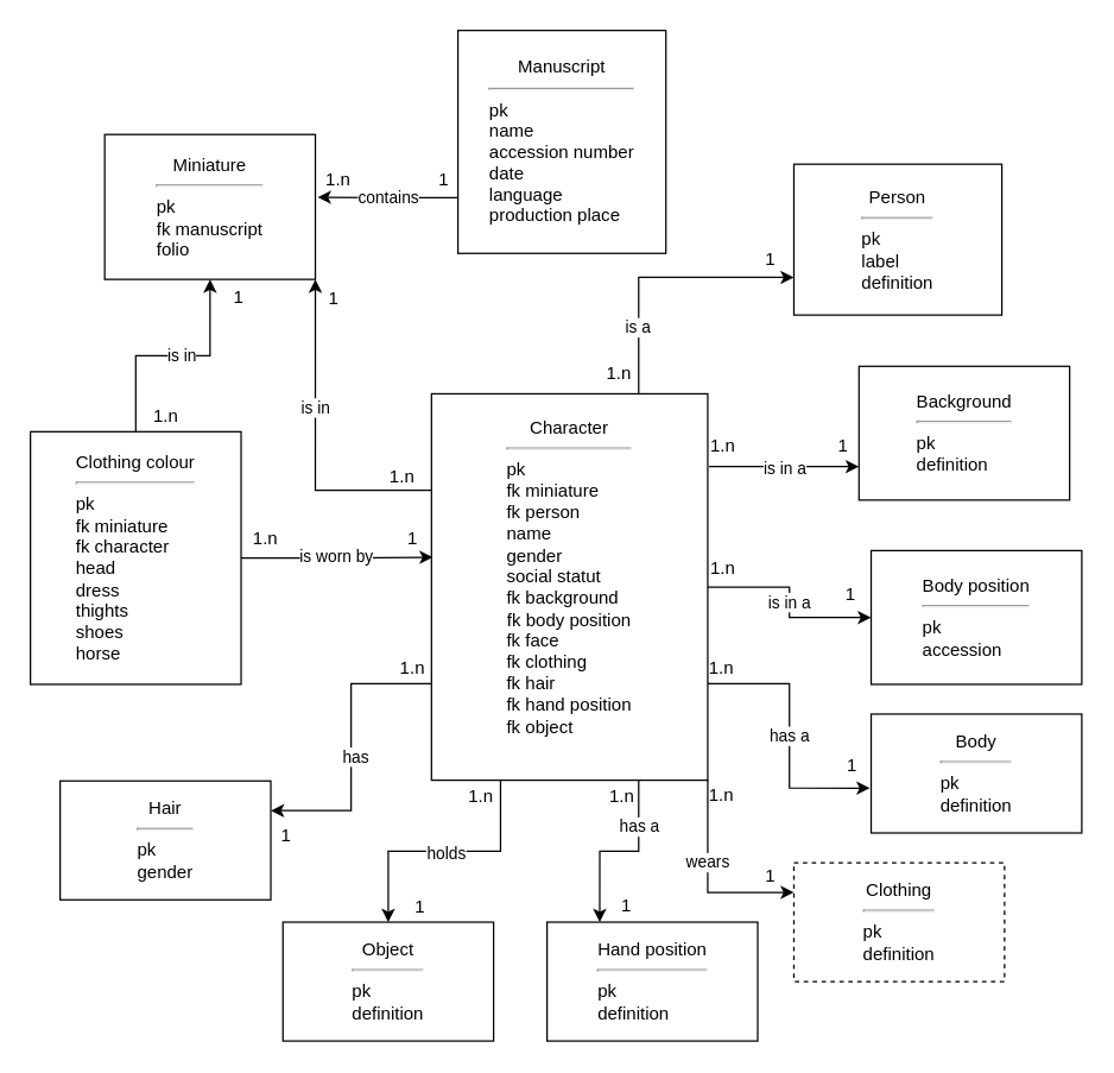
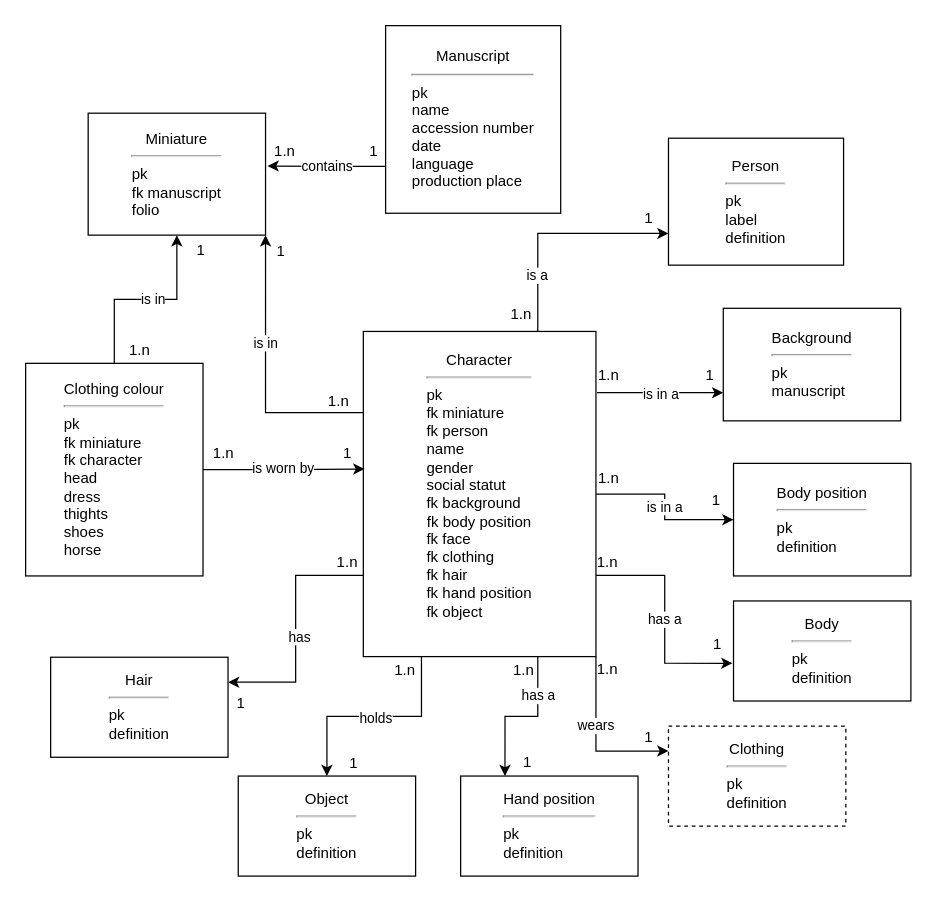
  <mxCell id="0" />
  <mxCell id="1" parent="0" />
  <mxCell id="2" value="contains" style="edgeStyle=orthogonalEdgeStyle;rounded=0;orthogonalLoop=1;jettySize=auto;html=1;exitX=0;exitY=0.75;exitDx=0;exitDy=0;entryX=1.011;entryY=0.433;entryDx=0;entryDy=0;entryPerimeter=0;" parent="1" source="3" target="4" edge="1"><mxGeometry relative="1" as="geometry" /></mxCell>
  <mxCell id="3" value="&lt;div&gt;Manuscript&lt;/div&gt;&lt;div&gt;&lt;hr&gt;&lt;/div&gt;&lt;div align=&quot;left&quot;&gt;pk&lt;/div&gt;&lt;div align=&quot;left&quot;&gt;name&lt;br&gt;&lt;/div&gt;&lt;div align=&quot;left&quot;&gt;accession number&lt;/div&gt;&lt;div align=&quot;left&quot;&gt;date&lt;/div&gt;&lt;div align=&quot;left&quot;&gt;language&lt;br&gt;&lt;/div&gt;&lt;div align=&quot;left&quot;&gt;production place&lt;br&gt;&lt;/div&gt;" style="rounded=0;whiteSpace=wrap;html=1;" parent="1" vertex="1"><mxGeometry x="307.82" y="20" width="140" height="150" as="geometry" /></mxCell>
  <mxCell id="4" value="&lt;div&gt;Miniature&lt;br&gt;&lt;/div&gt;&lt;div&gt;&lt;hr&gt;&lt;/div&gt;&lt;div align=&quot;left&quot;&gt;pk&lt;/div&gt;&lt;div align=&quot;left&quot;&gt;fk manuscript&lt;/div&gt;&lt;div align=&quot;left&quot;&gt;folio&lt;/div&gt;" style="rounded=0;whiteSpace=wrap;html=1;" parent="1" vertex="1"><mxGeometry x="70" y="90" width="141.82" height="97.5" as="geometry" /></mxCell>
  <mxCell id="5" value="&lt;div align=&quot;center&quot;&gt;Person&lt;br&gt;&lt;/div&gt;&lt;div align=&quot;center&quot;&gt;&lt;hr&gt;&lt;/div&gt;&lt;div align=&quot;left&quot;&gt;pk&lt;/div&gt;&lt;div align=&quot;left&quot;&gt;label&lt;/div&gt;&lt;div align=&quot;left&quot;&gt;definition&lt;br&gt;&lt;/div&gt;" style="rounded=0;whiteSpace=wrap;html=1;align=center;" parent="1" vertex="1"><mxGeometry x="534" y="110" width="140" height="101.5" as="geometry" /></mxCell>
  <mxCell id="6" value="1" style="text;html=1;align=center;verticalAlign=middle;resizable=0;points=[];autosize=1;strokeColor=none;fillColor=none;" parent="1" vertex="1"><mxGeometry x="283" y="106" width="30" height="30" as="geometry" /></mxCell>
  <mxCell id="7" style="edgeStyle=orthogonalEdgeStyle;rounded=0;orthogonalLoop=1;jettySize=auto;html=1;exitX=0.75;exitY=0;exitDx=0;exitDy=0;entryX=0;entryY=0.75;entryDx=0;entryDy=0;" parent="1" source="22" target="5" edge="1"><mxGeometry relative="1" as="geometry" /></mxCell>
  <mxCell id="8" value="is a " style="edgeLabel;html=1;align=center;verticalAlign=middle;resizable=0;points=[];" parent="7" vertex="1" connectable="0"><mxGeometry x="-0.518" y="1" relative="1" as="geometry"><mxPoint y="-1" as="offset" /></mxGeometry></mxCell>
  <mxCell id="9" style="edgeStyle=orthogonalEdgeStyle;rounded=0;orthogonalLoop=1;jettySize=auto;html=1;exitX=1.005;exitY=0.188;exitDx=0;exitDy=0;entryX=0;entryY=0.75;entryDx=0;entryDy=0;exitPerimeter=0;" parent="1" source="22" target="23" edge="1"><mxGeometry relative="1" as="geometry" /></mxCell>
  <mxCell id="10" value="is in a" style="edgeLabel;html=1;align=center;verticalAlign=middle;resizable=0;points=[];" parent="9" vertex="1" connectable="0"><mxGeometry x="0.017" y="-1" relative="1" as="geometry"><mxPoint as="offset" /></mxGeometry></mxCell>
  <mxCell id="11" value="is in a" style="edgeStyle=orthogonalEdgeStyle;rounded=0;orthogonalLoop=1;jettySize=auto;html=1;exitX=1;exitY=0.5;exitDx=0;exitDy=0;entryX=0;entryY=0.5;entryDx=0;entryDy=0;" parent="1" source="22" target="24" edge="1"><mxGeometry relative="1" as="geometry" /></mxCell>
  <mxCell id="12" value="has a" style="edgeStyle=orthogonalEdgeStyle;rounded=0;orthogonalLoop=1;jettySize=auto;html=1;exitX=1;exitY=0.75;exitDx=0;exitDy=0;entryX=-0.006;entryY=0.623;entryDx=0;entryDy=0;entryPerimeter=0;" parent="1" source="22" target="30" edge="1"><mxGeometry relative="1" as="geometry" /></mxCell>
  <mxCell id="13" value="wears" style="edgeStyle=orthogonalEdgeStyle;rounded=0;orthogonalLoop=1;jettySize=auto;html=1;exitX=1;exitY=1;exitDx=0;exitDy=0;entryX=0;entryY=0.25;entryDx=0;entryDy=0;" parent="1" source="22" target="25" edge="1"><mxGeometry x="-0.169" relative="1" as="geometry"><mxPoint as="offset" /></mxGeometry></mxCell>
  <mxCell id="14" style="edgeStyle=orthogonalEdgeStyle;rounded=0;orthogonalLoop=1;jettySize=auto;html=1;exitX=0.75;exitY=1;exitDx=0;exitDy=0;entryX=0.25;entryY=0;entryDx=0;entryDy=0;" parent="1" source="22" target="32" edge="1"><mxGeometry relative="1" as="geometry" /></mxCell>
  <mxCell id="15" value="has a" style="edgeLabel;html=1;align=center;verticalAlign=middle;resizable=0;points=[];" parent="14" vertex="1" connectable="0"><mxGeometry x="-0.468" relative="1" as="geometry"><mxPoint y="-1" as="offset" /></mxGeometry></mxCell>
  <mxCell id="16" style="edgeStyle=orthogonalEdgeStyle;rounded=0;orthogonalLoop=1;jettySize=auto;html=1;exitX=0.25;exitY=1;exitDx=0;exitDy=0;entryX=0.5;entryY=0;entryDx=0;entryDy=0;" parent="1" source="22" target="33" edge="1"><mxGeometry relative="1" as="geometry" /></mxCell>
  <mxCell id="17" value="holds" style="edgeLabel;html=1;align=center;verticalAlign=middle;resizable=0;points=[];" parent="16" vertex="1" connectable="0"><mxGeometry x="-0.006" y="1" relative="1" as="geometry"><mxPoint as="offset" /></mxGeometry></mxCell>
  <mxCell id="18" style="edgeStyle=orthogonalEdgeStyle;rounded=0;orthogonalLoop=1;jettySize=auto;html=1;exitX=0;exitY=0.75;exitDx=0;exitDy=0;entryX=1;entryY=0.25;entryDx=0;entryDy=0;" parent="1" source="22" target="31" edge="1"><mxGeometry relative="1" as="geometry" /></mxCell>
  <mxCell id="19" value="has" style="edgeLabel;html=1;align=center;verticalAlign=middle;resizable=0;points=[];" vertex="1" connectable="0" parent="18"><mxGeometry x="0.067" y="3" relative="1" as="geometry"><mxPoint as="offset" /></mxGeometry></mxCell>
  <mxCell id="20" style="edgeStyle=orthogonalEdgeStyle;rounded=0;orthogonalLoop=1;jettySize=auto;html=1;exitX=0;exitY=0.25;exitDx=0;exitDy=0;entryX=1;entryY=1;entryDx=0;entryDy=0;" edge="1" parent="1" source="22" target="4"><mxGeometry relative="1" as="geometry" /></mxCell>
  <mxCell id="21" value="is in" style="edgeLabel;html=1;align=center;verticalAlign=middle;resizable=0;points=[];" vertex="1" connectable="0" parent="20"><mxGeometry x="0.221" relative="1" as="geometry"><mxPoint as="offset" /></mxGeometry></mxCell>
  <mxCell id="22" value="&lt;div align=&quot;center&quot;&gt;Character&lt;br&gt;&lt;/div&gt;&lt;div align=&quot;center&quot;&gt;&lt;hr&gt;&lt;/div&gt;&lt;div align=&quot;left&quot;&gt;pk&lt;/div&gt;&lt;div align=&quot;left&quot;&gt;fk miniature&lt;br&gt;&lt;/div&gt;&lt;div align=&quot;left&quot;&gt;fk person&lt;br&gt;&lt;/div&gt;&lt;div align=&quot;left&quot;&gt;name&lt;/div&gt;&lt;div align=&quot;left&quot;&gt;gender&lt;/div&gt;&lt;div align=&quot;left&quot;&gt;social statut&lt;br&gt;&lt;/div&gt;&lt;div align=&quot;left&quot;&gt;fk background&lt;/div&gt;&lt;div&gt;fk body position&lt;/div&gt;&lt;div align=&quot;left&quot;&gt;fk face&lt;/div&gt;&lt;div align=&quot;left&quot;&gt;fk clothing&lt;/div&gt;&lt;div align=&quot;left&quot;&gt;fk hair&lt;/div&gt;&lt;div align=&quot;left&quot;&gt;fk hand position&lt;/div&gt;&lt;div align=&quot;left&quot;&gt;fk object&lt;br&gt;&lt;/div&gt;&lt;div&gt;&lt;br&gt;&lt;/div&gt;" style="rounded=0;whiteSpace=wrap;html=1;align=center;" parent="1" vertex="1"><mxGeometry x="290" y="264.5" width="186" height="260" as="geometry" /></mxCell>
- <mxCell id="23" value="&lt;div&gt;Background&lt;br&gt;&lt;/div&gt;&lt;div&gt;&lt;hr&gt;&lt;/div&gt;&lt;div align=&quot;left&quot;&gt;pk&lt;/div&gt;&lt;div align=&quot;left&quot;&gt;definition&lt;/div&gt;" style="rounded=0;whiteSpace=wrap;html=1;" parent="1" vertex="1"><mxGeometry x="577.82" y="246" width="141.82" height="90" as="geometry" /></mxCell>
- <mxCell id="24" value="&lt;div&gt;Body position&lt;br&gt;&lt;/div&gt;&lt;div&gt;&lt;hr&gt;&lt;/div&gt;&lt;div align=&quot;left&quot;&gt;pk&lt;/div&gt;&lt;div align=&quot;left&quot;&gt;accession&lt;/div&gt;" style="rounded=0;whiteSpace=wrap;html=1;" parent="1" vertex="1"><mxGeometry x="586" y="370" width="141.82" height="90" as="geometry" /></mxCell>
+ <mxCell id="23" value="&lt;div&gt;Background&lt;br&gt;&lt;/div&gt;&lt;div&gt;&lt;hr&gt;&lt;/div&gt;&lt;div align=&quot;left&quot;&gt;pk&lt;/div&gt;&lt;div align=&quot;left&quot;&gt;manuscript&lt;/div&gt;" style="rounded=0;whiteSpace=wrap;html=1;" parent="1" vertex="1"><mxGeometry x="577.82" y="246" width="141.82" height="90" as="geometry" /></mxCell>
+ <mxCell id="24" value="&lt;div&gt;Body position&lt;br&gt;&lt;/div&gt;&lt;div&gt;&lt;hr&gt;&lt;/div&gt;&lt;div align=&quot;left&quot;&gt;pk&lt;/div&gt;&lt;div align=&quot;left&quot;&gt;definition&lt;/div&gt;" style="rounded=0;whiteSpace=wrap;html=1;" parent="1" vertex="1"><mxGeometry x="586" y="370" width="141.82" height="90" as="geometry" /></mxCell>
  <mxCell id="25" value="&lt;div&gt;Clothing&lt;br&gt;&lt;/div&gt;&lt;div&gt;&lt;hr&gt;&lt;/div&gt;&lt;div align=&quot;left&quot;&gt;pk&lt;/div&gt;&lt;div align=&quot;left&quot;&gt;definition&lt;/div&gt;" style="rounded=0;whiteSpace=wrap;html=1;dashed=1;" parent="1" vertex="1"><mxGeometry x="534" y="580" width="141.82" height="80" as="geometry" /></mxCell>
  <mxCell id="26" value="is worn by" style="edgeStyle=orthogonalEdgeStyle;rounded=0;orthogonalLoop=1;jettySize=auto;html=1;exitX=1;exitY=0.5;exitDx=0;exitDy=0;entryX=0.005;entryY=0.423;entryDx=0;entryDy=0;entryPerimeter=0;" parent="1" source="29" target="22" edge="1"><mxGeometry relative="1" as="geometry" /></mxCell>
  <mxCell id="27" style="edgeStyle=orthogonalEdgeStyle;rounded=0;orthogonalLoop=1;jettySize=auto;html=1;exitX=0.5;exitY=0;exitDx=0;exitDy=0;entryX=0.5;entryY=1;entryDx=0;entryDy=0;" parent="1" source="29" target="4" edge="1"><mxGeometry relative="1" as="geometry" /></mxCell>
  <mxCell id="28" value="is in" style="edgeLabel;html=1;align=center;verticalAlign=middle;resizable=0;points=[];" vertex="1" connectable="0" parent="27"><mxGeometry x="0.078" relative="1" as="geometry"><mxPoint as="offset" /></mxGeometry></mxCell>
  <mxCell id="29" value="&lt;div&gt;Clothing colour&lt;br&gt;&lt;/div&gt;&lt;div&gt;&lt;hr&gt;&lt;/div&gt;&lt;div align=&quot;left&quot;&gt;pk&lt;/div&gt;&lt;div align=&quot;left&quot;&gt;fk miniature&lt;br&gt;&lt;/div&gt;&lt;div align=&quot;left&quot;&gt;fk character&lt;/div&gt;&lt;div align=&quot;left&quot;&gt;head&lt;/div&gt;&lt;div align=&quot;left&quot;&gt;dress&lt;/div&gt;&lt;div align=&quot;left&quot;&gt;thights&lt;/div&gt;&lt;div align=&quot;left&quot;&gt;shoes&lt;/div&gt;&lt;div align=&quot;left&quot;&gt;horse&lt;br&gt;&lt;/div&gt;" style="rounded=0;whiteSpace=wrap;html=1;" parent="1" vertex="1"><mxGeometry x="20" y="290" width="141.82" height="170" as="geometry" /></mxCell>
  <mxCell id="30" value="&lt;div&gt;Body&lt;br&gt;&lt;/div&gt;&lt;div&gt;&lt;hr&gt;&lt;/div&gt;&lt;div align=&quot;left&quot;&gt;pk&lt;/div&gt;&lt;div align=&quot;left&quot;&gt;definition&lt;/div&gt;" style="rounded=0;whiteSpace=wrap;html=1;" parent="1" vertex="1"><mxGeometry x="586" y="480" width="141.82" height="80" as="geometry" /></mxCell>
- <mxCell id="31" value="&lt;div&gt;Hair&lt;br&gt;&lt;/div&gt;&lt;div&gt;&lt;hr&gt;&lt;/div&gt;&lt;div align=&quot;left&quot;&gt;pk&lt;/div&gt;&lt;div align=&quot;left&quot;&gt;gender&lt;/div&gt;" style="rounded=0;whiteSpace=wrap;html=1;" parent="1" vertex="1"><mxGeometry x="40" y="525" width="141.82" height="80" as="geometry" /></mxCell>
+ <mxCell id="31" value="&lt;div&gt;Hair&lt;br&gt;&lt;/div&gt;&lt;div&gt;&lt;hr&gt;&lt;/div&gt;&lt;div align=&quot;left&quot;&gt;pk&lt;/div&gt;&lt;div align=&quot;left&quot;&gt;definition&lt;/div&gt;" style="rounded=0;whiteSpace=wrap;html=1;" parent="1" vertex="1"><mxGeometry x="40" y="525" width="141.82" height="80" as="geometry" /></mxCell>
  <mxCell id="32" value="&lt;div&gt;Hand position&lt;br&gt;&lt;/div&gt;&lt;div&gt;&lt;hr&gt;&lt;/div&gt;&lt;div align=&quot;left&quot;&gt;pk&lt;/div&gt;&lt;div align=&quot;left&quot;&gt;definition&lt;/div&gt;" style="rounded=0;whiteSpace=wrap;html=1;" parent="1" vertex="1"><mxGeometry x="367.82" y="620" width="141.82" height="80" as="geometry" /></mxCell>
  <mxCell id="33" value="&lt;div&gt;Object&lt;br&gt;&lt;/div&gt;&lt;div&gt;&lt;hr&gt;&lt;/div&gt;&lt;div align=&quot;left&quot;&gt;pk&lt;/div&gt;&lt;div align=&quot;left&quot;&gt;definition&lt;/div&gt;" style="rounded=0;whiteSpace=wrap;html=1;" parent="1" vertex="1"><mxGeometry x="190" y="620" width="141.82" height="80" as="geometry" /></mxCell>
  <mxCell id="34" value="1.n" style="text;html=1;align=center;verticalAlign=middle;resizable=0;points=[];autosize=1;strokeColor=none;fillColor=none;" parent="1" vertex="1"><mxGeometry x="207" y="106" width="40" height="30" as="geometry" /></mxCell>
  <mxCell id="35" value="1.n" style="text;html=1;align=center;verticalAlign=middle;resizable=0;points=[];autosize=1;strokeColor=none;fillColor=none;" parent="1" vertex="1"><mxGeometry x="396" y="235.5" width="40" height="30" as="geometry" /></mxCell>
  <mxCell id="36" value="1" style="text;html=1;align=center;verticalAlign=middle;resizable=0;points=[];autosize=1;strokeColor=none;fillColor=none;" parent="1" vertex="1"><mxGeometry x="503" y="159" width="30" height="30" as="geometry" /></mxCell>
  <mxCell id="37" value="1.n" style="text;html=1;align=center;verticalAlign=middle;resizable=0;points=[];autosize=1;strokeColor=none;fillColor=none;" parent="1" vertex="1"><mxGeometry x="466" y="285" width="40" height="30" as="geometry" /></mxCell>
  <mxCell id="38" value="1" style="text;html=1;align=center;verticalAlign=middle;resizable=0;points=[];autosize=1;strokeColor=none;fillColor=none;" parent="1" vertex="1"><mxGeometry x="551.82" y="285" width="30" height="30" as="geometry" /></mxCell>
  <mxCell id="39" value="1.n" style="text;html=1;align=center;verticalAlign=middle;resizable=0;points=[];autosize=1;strokeColor=none;fillColor=none;" parent="1" vertex="1"><mxGeometry x="466" y="367" width="40" height="30" as="geometry" /></mxCell>
  <mxCell id="40" value="1" style="text;html=1;align=center;verticalAlign=middle;resizable=0;points=[];autosize=1;strokeColor=none;fillColor=none;" parent="1" vertex="1"><mxGeometry x="556.82" y="384.5" width="30" height="30" as="geometry" /></mxCell>
  <mxCell id="41" value="1.n" style="text;html=1;align=center;verticalAlign=middle;resizable=0;points=[];autosize=1;strokeColor=none;fillColor=none;" parent="1" vertex="1"><mxGeometry x="464.64" y="434" width="40" height="30" as="geometry" /></mxCell>
  <mxCell id="42" value="1" style="text;html=1;align=center;verticalAlign=middle;resizable=0;points=[];autosize=1;strokeColor=none;fillColor=none;" parent="1" vertex="1"><mxGeometry x="557.82" y="500" width="30" height="30" as="geometry" /></mxCell>
  <mxCell id="43" value="1.n" style="text;html=1;align=center;verticalAlign=middle;resizable=0;points=[];autosize=1;strokeColor=none;fillColor=none;" parent="1" vertex="1"><mxGeometry x="465" y="520" width="40" height="30" as="geometry" /></mxCell>
  <mxCell id="44" value="1" style="text;html=1;align=center;verticalAlign=middle;resizable=0;points=[];autosize=1;strokeColor=none;fillColor=none;" parent="1" vertex="1"><mxGeometry x="503" y="574" width="30" height="30" as="geometry" /></mxCell>
  <mxCell id="45" value="1.n" style="text;html=1;align=center;verticalAlign=middle;resizable=0;points=[];autosize=1;strokeColor=none;fillColor=none;" parent="1" vertex="1"><mxGeometry x="398" y="521" width="40" height="30" as="geometry" /></mxCell>
  <mxCell id="46" value="1" style="text;html=1;align=center;verticalAlign=middle;resizable=0;points=[];autosize=1;strokeColor=none;fillColor=none;" parent="1" vertex="1"><mxGeometry x="405.82" y="594" width="30" height="30" as="geometry" /></mxCell>
  <mxCell id="47" value="1.n" style="text;html=1;align=center;verticalAlign=middle;resizable=0;points=[];autosize=1;strokeColor=none;fillColor=none;" parent="1" vertex="1"><mxGeometry x="302.82" y="521" width="40" height="30" as="geometry" /></mxCell>
  <mxCell id="48" value="1" style="text;html=1;align=center;verticalAlign=middle;resizable=0;points=[];autosize=1;strokeColor=none;fillColor=none;" parent="1" vertex="1"><mxGeometry x="266.82" y="595" width="30" height="30" as="geometry" /></mxCell>
  <mxCell id="49" value="1.n" style="text;html=1;align=center;verticalAlign=middle;resizable=0;points=[];autosize=1;strokeColor=none;fillColor=none;" parent="1" vertex="1"><mxGeometry x="256.82" y="434" width="40" height="30" as="geometry" /></mxCell>
  <mxCell id="50" value="1" style="text;html=1;align=center;verticalAlign=middle;resizable=0;points=[];autosize=1;strokeColor=none;fillColor=none;" parent="1" vertex="1"><mxGeometry x="177" y="547" width="30" height="30" as="geometry" /></mxCell>
  <mxCell id="51" value="1.n" style="text;html=1;align=center;verticalAlign=middle;resizable=0;points=[];autosize=1;strokeColor=none;fillColor=none;" parent="1" vertex="1"><mxGeometry x="90.91" y="264.5" width="40" height="30" as="geometry" /></mxCell>
  <mxCell id="52" value="1" style="text;html=1;align=center;verticalAlign=middle;resizable=0;points=[];autosize=1;strokeColor=none;fillColor=none;" parent="1" vertex="1"><mxGeometry x="145" y="184.5" width="30" height="30" as="geometry" /></mxCell>
  <mxCell id="53" value="1" style="text;html=1;align=center;verticalAlign=middle;resizable=0;points=[];autosize=1;strokeColor=none;fillColor=none;" parent="1" vertex="1"><mxGeometry x="261.82" y="347" width="30" height="30" as="geometry" /></mxCell>
  <mxCell id="54" value="1.n" style="text;html=1;align=center;verticalAlign=middle;resizable=0;points=[];autosize=1;strokeColor=none;fillColor=none;" parent="1" vertex="1"><mxGeometry x="157.82" y="347" width="40" height="30" as="geometry" /></mxCell>
  <mxCell id="55" value="1.n" style="text;html=1;align=center;verticalAlign=middle;resizable=0;points=[];autosize=1;strokeColor=none;fillColor=none;" vertex="1" parent="1"><mxGeometry x="250" y="306" width="40" height="30" as="geometry" /></mxCell>
  <mxCell id="56" value="1" style="text;html=1;align=center;verticalAlign=middle;resizable=0;points=[];autosize=1;strokeColor=none;fillColor=none;" vertex="1" parent="1"><mxGeometry x="209" y="186" width="30" height="30" as="geometry" /></mxCell>
